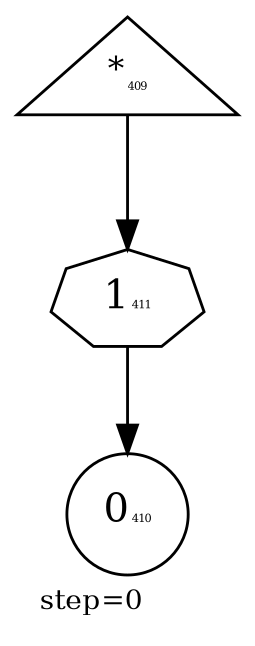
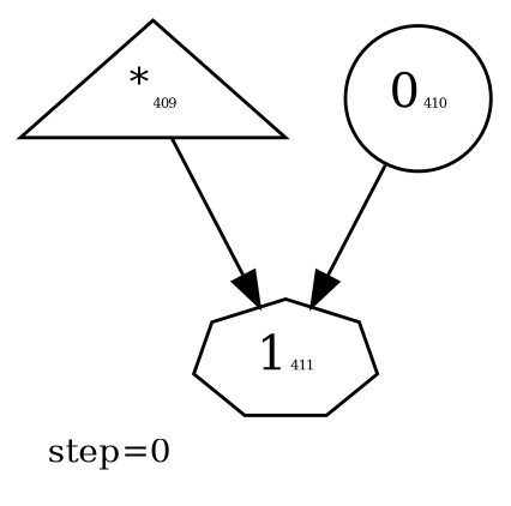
  digraph {
    fontsize=10
    label="step=0"
    labeljust=left
    labelloc=bottom
    node [color=black labelfontcolor=black peripheries=1]
    edge [color=black]
    n1 [label=<<SUP>*</SUP><FONT POINT-SIZE='4'>409</FONT>> shape=triangle]
    n2 [label=<1<FONT POINT-SIZE='4'>411</FONT>> shape=septagon labelfontcolor=""]
    n3 [label=<0<FONT POINT-SIZE='4'>410</FONT>> shape=circle]
    n1 -> n2
-   n2 -> n3
+   n3 -> n2
  }
